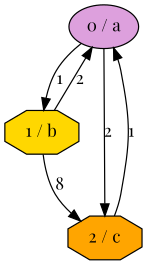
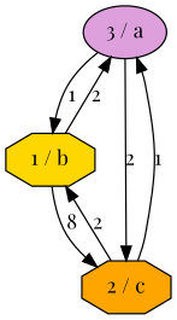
  digraph {
    fontname="Playfair Display"
    node [fontname="Playfair Display" shape=octagon style=filled]
    edge [fontname="Playfair Display"]
-   n1 [fillcolor=plum label="0 / a" shape=ellipse]
+   n1 [fillcolor=plum label="3 / a" shape=ellipse]
    n2 [fillcolor=gold label="1 / b"]
    n3 [fillcolor=orange label="2 / c"]
    n1 -> n2 [label=1]
    n1 -> n3 [label=2]
    n2 -> n1 [label=2]
    n2 -> n3 [label=8]
    n3 -> n1 [label=1]
+   n3 -> n2 [label=2]
  }
